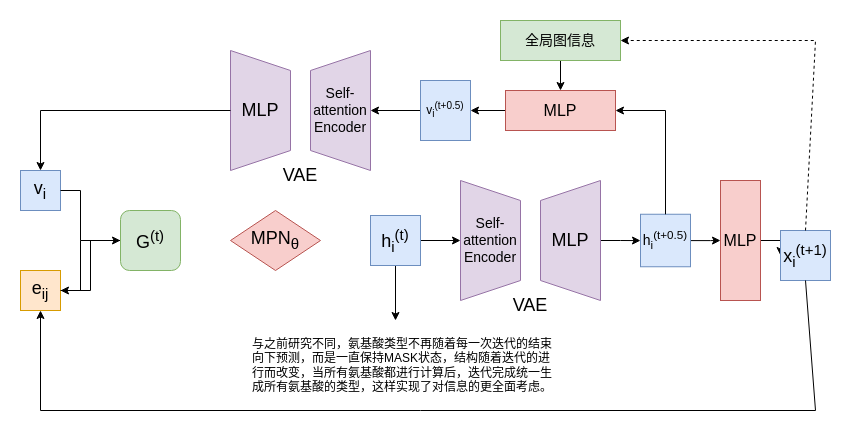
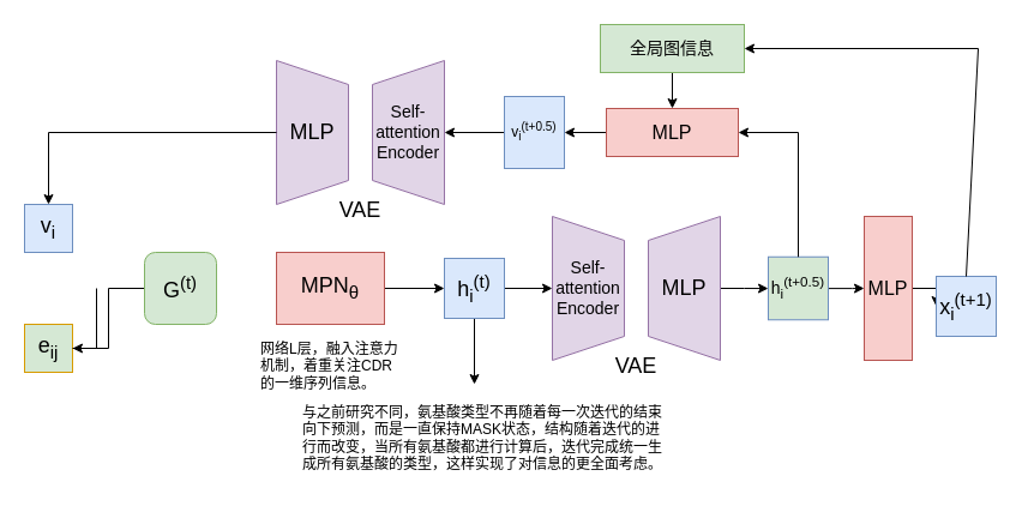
  <mxCell id="0" />
  <mxCell id="1" parent="0" />
  <mxCell id="2" value="&lt;span style=&quot;font-size: 18px;&quot;&gt;v&lt;sub&gt;i&lt;/sub&gt;&lt;/span&gt;" style="rounded=0;whiteSpace=wrap;html=1;fillColor=#dae8fc;strokeColor=#6c8ebf;" parent="1" vertex="1"><mxGeometry x="20" y="170" width="40" height="40" as="geometry" /></mxCell>
- <mxCell id="3" value="&lt;span style=&quot;font-size: 18px;&quot;&gt;e&lt;sub&gt;ij&lt;/sub&gt;&lt;/span&gt;" style="rounded=0;whiteSpace=wrap;html=1;fillColor=#ffe6cc;strokeColor=#d79b00;" parent="1" vertex="1"><mxGeometry x="20" y="270" width="40" height="40" as="geometry" /></mxCell>
+ <mxCell id="3" value="&lt;span style=&quot;font-size: 18px;&quot;&gt;e&lt;sub&gt;ij&lt;/sub&gt;&lt;/span&gt;" style="rounded=0;whiteSpace=wrap;html=1;fillColor=#d5e8d4;strokeColor=#d79b00;" parent="1" vertex="1"><mxGeometry x="20" y="270" width="40" height="40" as="geometry" /></mxCell>
  <mxCell id="4" value="" style="edgeStyle=orthogonalEdgeStyle;rounded=0;orthogonalLoop=1;jettySize=auto;html=1;" parent="1" source="5" target="3" edge="1"><mxGeometry relative="1" as="geometry" /></mxCell>
  <mxCell id="5" value="&lt;font style=&quot;font-size: 18px;&quot;&gt;G&lt;sup&gt;(t)&lt;/sup&gt;&lt;/font&gt;" style="whiteSpace=wrap;html=1;fillColor=#d5e8d4;strokeColor=#82b366;rounded=1;" parent="1" vertex="1"><mxGeometry x="120" y="210" width="60" height="60" as="geometry" /></mxCell>
- <mxCell id="6" value="" style="endArrow=classic;html=1;rounded=0;exitX=1;exitY=0.5;exitDx=0;exitDy=0;entryX=0;entryY=0.5;entryDx=0;entryDy=0;" parent="1" source="2" target="5" edge="1"><mxGeometry width="50" height="50" relative="1" as="geometry"><mxPoint x="-10" y="90" as="sourcePoint" /><mxPoint x="40" y="40" as="targetPoint" /><Array as="points"><mxPoint x="80" y="190" /><mxPoint x="80" y="240" /></Array></mxGeometry></mxCell>
  <mxCell id="7" value="" style="endArrow=none;html=1;rounded=0;exitX=1;exitY=0.5;exitDx=0;exitDy=0;" parent="1" source="3" edge="1"><mxGeometry width="50" height="50" relative="1" as="geometry"><mxPoint x="70" y="370" as="sourcePoint" /><mxPoint x="80" y="240" as="targetPoint" /><Array as="points"><mxPoint x="80" y="290" /></Array></mxGeometry></mxCell>
- <mxCell id="9" value="&lt;font style=&quot;font-size: 18px;&quot;&gt;MPN&lt;sub&gt;θ&lt;/sub&gt;&lt;/font&gt;" style="rhombus;whiteSpace=wrap;html=1;fillColor=#f8cecc;strokeColor=#b85450;" parent="1" vertex="1"><mxGeometry x="230" y="210" width="90" height="60" as="geometry" /></mxCell>
+ <mxCell id="8" value="" style="edgeStyle=orthogonalEdgeStyle;rounded=0;orthogonalLoop=1;jettySize=auto;html=1;" parent="1" source="9" target="13" edge="1"><mxGeometry relative="1" as="geometry" /></mxCell>
+ <mxCell id="9" value="&lt;font style=&quot;font-size: 18px;&quot;&gt;MPN&lt;sub&gt;θ&lt;/sub&gt;&lt;/font&gt;" style="rounded=0;whiteSpace=wrap;html=1;fillColor=#f8cecc;strokeColor=#b85450;" parent="1" vertex="1"><mxGeometry x="230" y="210" width="90" height="60" as="geometry" /></mxCell>
+ <mxCell id="10" value="&lt;font style=&quot;font-size: 12px;&quot;&gt;网络L层，融入注意力机制，着重关注CDR的一维序列信息。&lt;/font&gt;" style="text;html=1;strokeColor=none;fillColor=none;align=left;verticalAlign=middle;whiteSpace=wrap;rounded=0;" parent="1" vertex="1"><mxGeometry x="215" y="280" width="120" height="50" as="geometry" /></mxCell>
  <mxCell id="11" value="" style="edgeStyle=orthogonalEdgeStyle;rounded=0;orthogonalLoop=1;jettySize=auto;html=1;" parent="1" source="13" target="14" edge="1"><mxGeometry relative="1" as="geometry" /></mxCell>
  <mxCell id="12" value="" style="edgeStyle=orthogonalEdgeStyle;rounded=0;orthogonalLoop=1;jettySize=auto;html=1;" parent="1" source="13" edge="1"><mxGeometry relative="1" as="geometry"><mxPoint x="395" y="320" as="targetPoint" /></mxGeometry></mxCell>
  <mxCell id="13" value="&lt;font style=&quot;font-size: 18px;&quot;&gt;h&lt;sub&gt;i&lt;/sub&gt;&lt;sup&gt;(t)&lt;/sup&gt;&lt;/font&gt;" style="rounded=0;whiteSpace=wrap;html=1;fillColor=#dae8fc;strokeColor=#6c8ebf;" parent="1" vertex="1"><mxGeometry x="370" y="215" width="50" height="50" as="geometry" /></mxCell>
  <mxCell id="14" value="&lt;font style=&quot;font-size: 14px;&quot;&gt;Self-attention&lt;br&gt;Encoder&lt;/font&gt;" style="shape=trapezoid;perimeter=trapezoidPerimeter;whiteSpace=wrap;html=1;fixedSize=1;direction=south;fillColor=#e1d5e7;strokeColor=#9673a6;" parent="1" vertex="1"><mxGeometry x="460" y="180" width="60" height="120" as="geometry" /></mxCell>
  <mxCell id="15" value="" style="edgeStyle=orthogonalEdgeStyle;rounded=0;orthogonalLoop=1;jettySize=auto;html=1;" parent="1" source="16" target="19" edge="1"><mxGeometry relative="1" as="geometry" /></mxCell>
  <mxCell id="16" value="&lt;font style=&quot;font-size: 18px;&quot;&gt;MLP&lt;/font&gt;" style="shape=trapezoid;perimeter=trapezoidPerimeter;whiteSpace=wrap;html=1;fixedSize=1;direction=north;fillColor=#e1d5e7;strokeColor=#9673a6;" parent="1" vertex="1"><mxGeometry x="540" y="180" width="60" height="120" as="geometry" /></mxCell>
  <mxCell id="17" value="&lt;font style=&quot;font-size: 18px;&quot;&gt;VAE&lt;/font&gt;" style="text;html=1;strokeColor=none;fillColor=none;align=center;verticalAlign=middle;whiteSpace=wrap;rounded=0;" parent="1" vertex="1"><mxGeometry x="500" y="290" width="60" height="30" as="geometry" /></mxCell>
  <mxCell id="18" value="" style="edgeStyle=orthogonalEdgeStyle;rounded=0;orthogonalLoop=1;jettySize=auto;html=1;" parent="1" source="19" target="21" edge="1"><mxGeometry relative="1" as="geometry" /></mxCell>
- <mxCell id="19" value="&lt;font style=&quot;font-size: 14px;&quot;&gt;h&lt;sub style=&quot;border-color: var(--border-color);&quot;&gt;i&lt;/sub&gt;&lt;sup style=&quot;border-color: var(--border-color);&quot;&gt;(t+0.5)&lt;/sup&gt;&lt;/font&gt;" style="whiteSpace=wrap;html=1;fillColor=#dae8fc;strokeColor=#6c8ebf;" parent="1" vertex="1"><mxGeometry x="640" y="213.75" width="50" height="52.5" as="geometry" /></mxCell>
+ <mxCell id="19" value="&lt;font style=&quot;font-size: 14px;&quot;&gt;h&lt;sub style=&quot;border-color: var(--border-color);&quot;&gt;i&lt;/sub&gt;&lt;sup style=&quot;border-color: var(--border-color);&quot;&gt;(t+0.5)&lt;/sup&gt;&lt;/font&gt;" style="whiteSpace=wrap;html=1;fillColor=#d5e8d4;strokeColor=#6c8ebf;" parent="1" vertex="1"><mxGeometry x="640" y="213.75" width="50" height="52.5" as="geometry" /></mxCell>
  <mxCell id="20" value="" style="edgeStyle=orthogonalEdgeStyle;rounded=0;orthogonalLoop=1;jettySize=auto;html=1;" parent="1" source="21" target="22" edge="1"><mxGeometry relative="1" as="geometry" /></mxCell>
  <mxCell id="21" value="&lt;font style=&quot;font-size: 16px;&quot;&gt;MLP&lt;/font&gt;" style="rounded=0;whiteSpace=wrap;html=1;fillColor=#f8cecc;strokeColor=#b85450;" parent="1" vertex="1"><mxGeometry x="720" y="180" width="40" height="120" as="geometry" /></mxCell>
  <mxCell id="22" value="&lt;font style=&quot;font-size: 18px;&quot;&gt;x&lt;sub&gt;i&lt;/sub&gt;&lt;sup&gt;(t+1)&lt;/sup&gt;&lt;/font&gt;" style="rounded=0;whiteSpace=wrap;html=1;fillColor=#dae8fc;strokeColor=#6c8ebf;" parent="1" vertex="1"><mxGeometry x="780" y="230" width="50" height="50" as="geometry" /></mxCell>
  <mxCell id="23" value="" style="edgeStyle=orthogonalEdgeStyle;rounded=0;orthogonalLoop=1;jettySize=auto;html=1;" parent="1" source="24" target="30" edge="1"><mxGeometry relative="1" as="geometry" /></mxCell>
  <mxCell id="24" value="&lt;font style=&quot;font-size: 14px;&quot;&gt;全局图信息&lt;/font&gt;" style="rounded=0;whiteSpace=wrap;html=1;fillColor=#d5e8d4;strokeColor=#82b366;" parent="1" vertex="1"><mxGeometry x="500" y="20" width="120" height="40" as="geometry" /></mxCell>
- <mxCell id="25" value="" style="endArrow=classic;html=1;rounded=0;exitX=0.5;exitY=0;exitDx=0;exitDy=0;entryX=1;entryY=0.5;entryDx=0;entryDy=0;dashed=1;" parent="1" source="22" target="24" edge="1"><mxGeometry width="50" height="50" relative="1" as="geometry"><mxPoint x="750" y="130" as="sourcePoint" /><mxPoint x="800" y="80" as="targetPoint" /><Array as="points"><mxPoint x="815" y="40" /></Array></mxGeometry></mxCell>
+ <mxCell id="25" value="" style="endArrow=classic;html=1;rounded=0;exitX=0.5;exitY=0;exitDx=0;exitDy=0;entryX=1;entryY=0.5;entryDx=0;entryDy=0;" parent="1" source="22" target="24" edge="1"><mxGeometry width="50" height="50" relative="1" as="geometry"><mxPoint x="750" y="130" as="sourcePoint" /><mxPoint x="800" y="80" as="targetPoint" /><Array as="points"><mxPoint x="815" y="40" /></Array></mxGeometry></mxCell>
  <mxCell id="26" value="与之前研究不同，氨基酸类型不再随着每一次迭代的结束向下预测，而是一直保持MASK状态，结构随着迭代的进行而改变，当所有氨基酸都进行计算后，迭代完成统一生成所有氨基酸的类型，这样实现了对信息的更全面考虑。" style="text;html=1;strokeColor=none;fillColor=none;align=left;verticalAlign=middle;whiteSpace=wrap;rounded=0;" parent="1" vertex="1"><mxGeometry x="250" y="350" width="310" height="30" as="geometry" /></mxCell>
  <mxCell id="27" value="" style="edgeStyle=orthogonalEdgeStyle;rounded=0;orthogonalLoop=1;jettySize=auto;html=1;" parent="1" source="28" target="33" edge="1"><mxGeometry relative="1" as="geometry" /></mxCell>
  <mxCell id="28" value="v&lt;sub&gt;i&lt;/sub&gt;&lt;sup&gt;(t+0.5)&lt;/sup&gt;" style="rounded=0;whiteSpace=wrap;html=1;fillColor=#dae8fc;strokeColor=#6c8ebf;" parent="1" vertex="1"><mxGeometry x="420" y="80" width="50" height="60" as="geometry" /></mxCell>
  <mxCell id="29" value="" style="edgeStyle=orthogonalEdgeStyle;rounded=0;orthogonalLoop=1;jettySize=auto;html=1;" parent="1" source="30" target="28" edge="1"><mxGeometry relative="1" as="geometry" /></mxCell>
  <mxCell id="30" value="&lt;font style=&quot;font-size: 16px;&quot;&gt;MLP&lt;/font&gt;" style="rounded=0;whiteSpace=wrap;html=1;fillColor=#f8cecc;strokeColor=#b85450;" parent="1" vertex="1"><mxGeometry x="505" y="90" width="110" height="40" as="geometry" /></mxCell>
  <mxCell id="31" value="" style="endArrow=classic;html=1;rounded=0;exitX=0.5;exitY=0;exitDx=0;exitDy=0;entryX=1;entryY=0.5;entryDx=0;entryDy=0;" parent="1" source="19" target="30" edge="1"><mxGeometry width="50" height="50" relative="1" as="geometry"><mxPoint x="630" y="150" as="sourcePoint" /><mxPoint x="680" y="100" as="targetPoint" /><Array as="points"><mxPoint x="665" y="110" /></Array></mxGeometry></mxCell>
  <mxCell id="32" value="&lt;font style=&quot;font-size: 18px;&quot;&gt;MLP&lt;/font&gt;" style="shape=trapezoid;perimeter=trapezoidPerimeter;whiteSpace=wrap;html=1;fixedSize=1;direction=south;fillColor=#e1d5e7;strokeColor=#9673a6;" parent="1" vertex="1"><mxGeometry x="230" y="50" width="60" height="120" as="geometry" /></mxCell>
  <mxCell id="33" value="&lt;font style=&quot;font-size: 14px;&quot;&gt;Self-attention&lt;br style=&quot;border-color: var(--border-color);&quot;&gt;Encoder&lt;/font&gt;" style="shape=trapezoid;perimeter=trapezoidPerimeter;whiteSpace=wrap;html=1;fixedSize=1;direction=north;fillColor=#e1d5e7;strokeColor=#9673a6;" parent="1" vertex="1"><mxGeometry x="310" y="50" width="60" height="120" as="geometry" /></mxCell>
  <mxCell id="34" value="&lt;font style=&quot;font-size: 18px;&quot;&gt;VAE&lt;/font&gt;" style="text;html=1;strokeColor=none;fillColor=none;align=center;verticalAlign=middle;whiteSpace=wrap;rounded=0;" parent="1" vertex="1"><mxGeometry x="270" y="160" width="60" height="30" as="geometry" /></mxCell>
  <mxCell id="35" value="" style="endArrow=classic;html=1;rounded=0;exitX=0.5;exitY=1;exitDx=0;exitDy=0;entryX=0.5;entryY=0;entryDx=0;entryDy=0;" parent="1" source="32" target="2" edge="1"><mxGeometry width="50" height="50" relative="1" as="geometry"><mxPoint x="-60" y="150" as="sourcePoint" /><mxPoint x="-10" y="100" as="targetPoint" /><Array as="points"><mxPoint x="40" y="110" /></Array></mxGeometry></mxCell>
- <mxCell id="36" value="" style="endArrow=classic;html=1;rounded=0;exitX=0.5;exitY=1;exitDx=0;exitDy=0;entryX=0.5;entryY=1;entryDx=0;entryDy=0;" edge="1" parent="1" source="22" target="3"><mxGeometry width="50" height="50" relative="1" as="geometry"><mxPoint x="120" y="410" as="sourcePoint" /><mxPoint x="0" y="420" as="targetPoint" /><Array as="points"><mxPoint x="815" y="410" /><mxPoint x="420" y="410" /><mxPoint x="40" y="410" /></Array></mxGeometry></mxCell>
